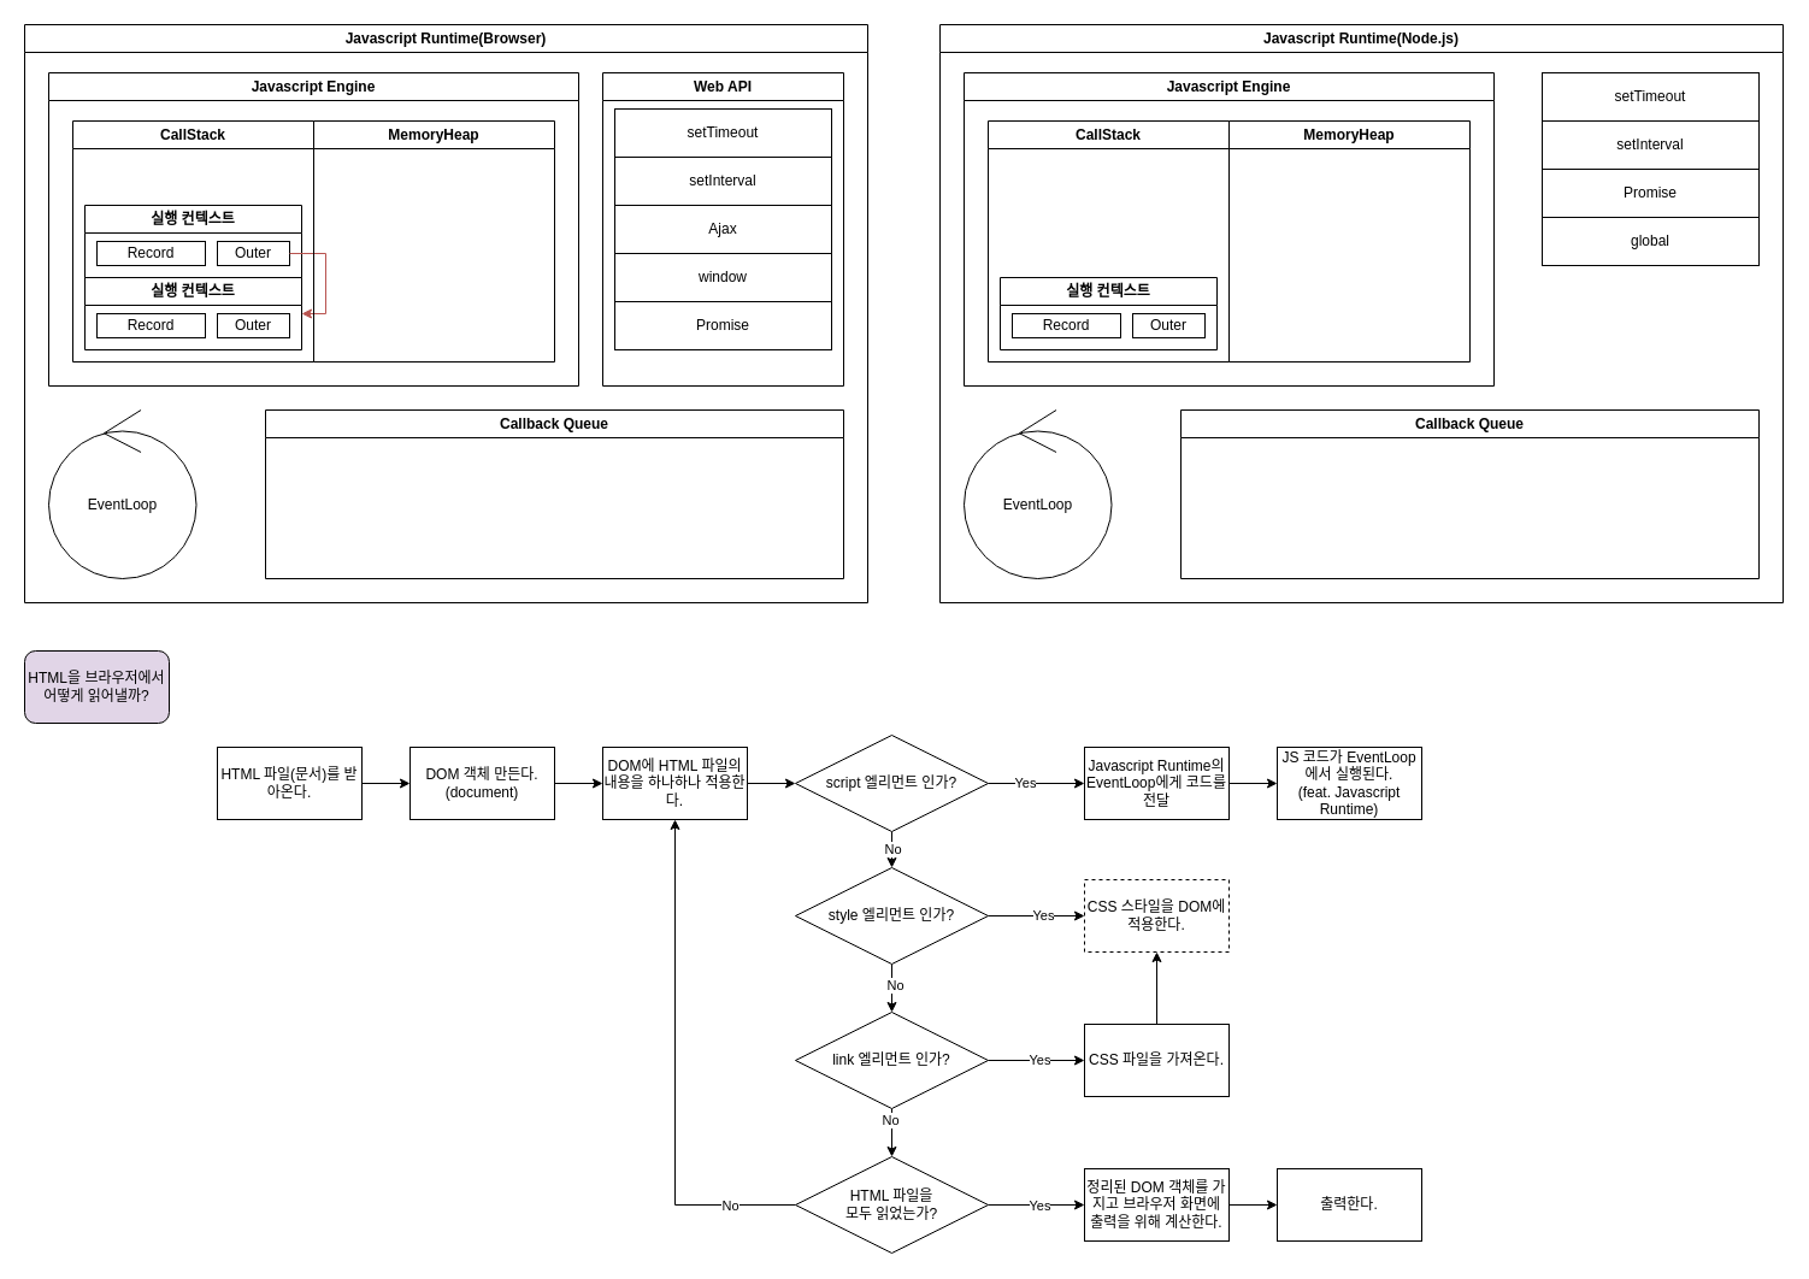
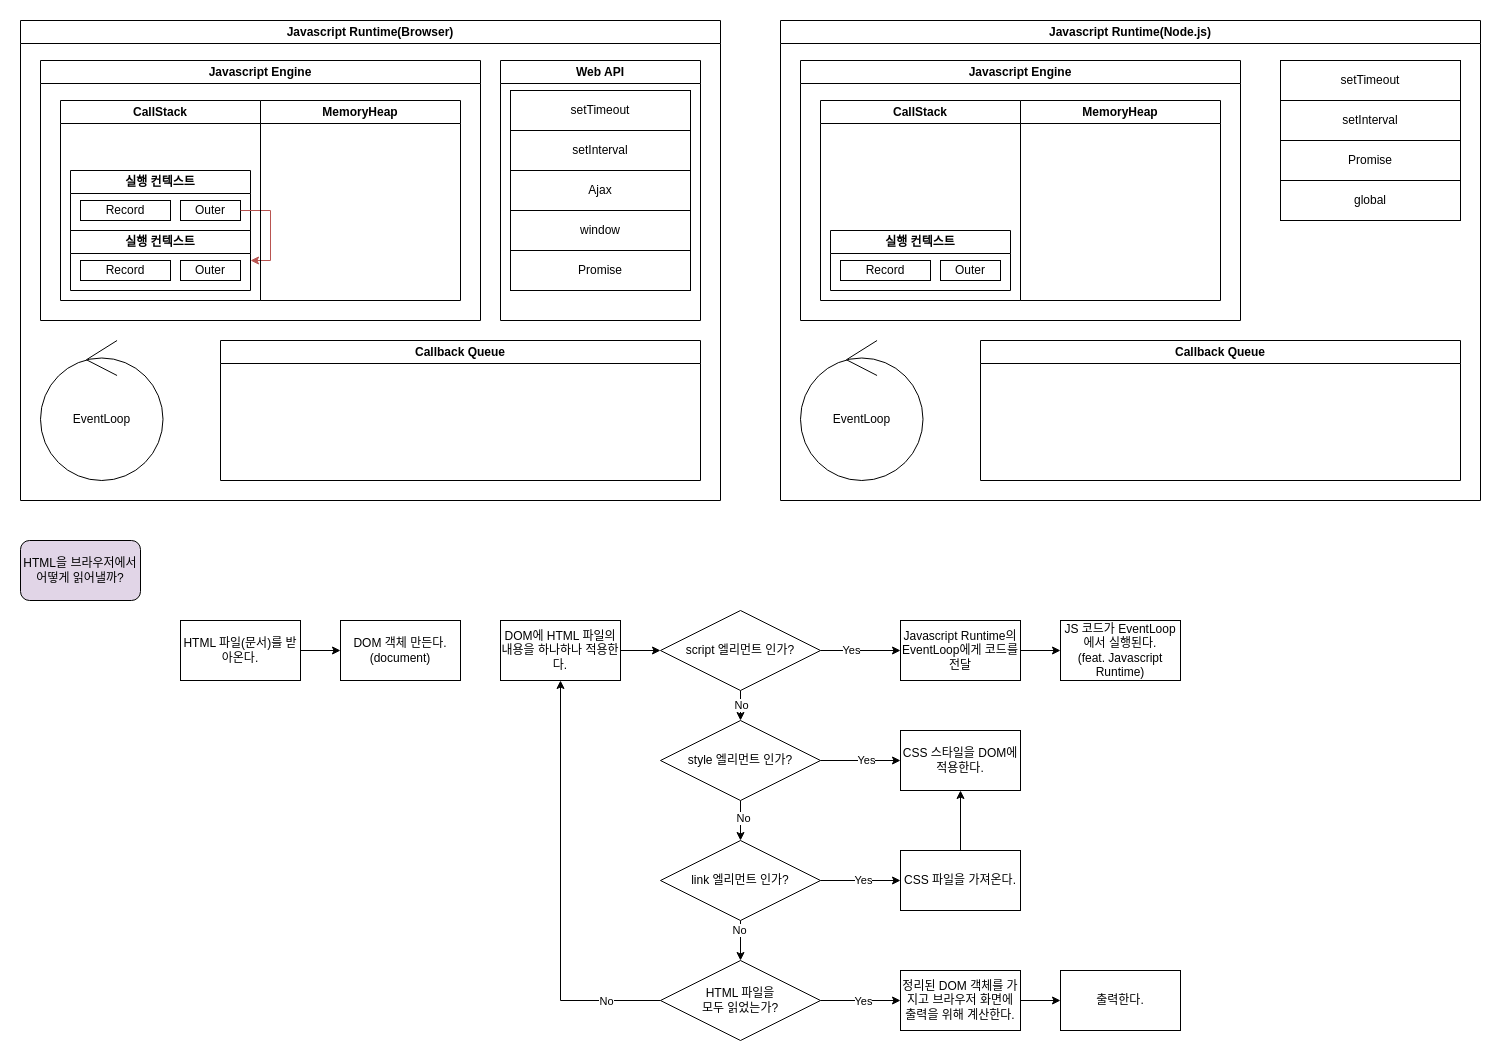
  <mxCell id="0" />
  <mxCell id="1" parent="0" />
  <mxCell id="2" value="Javascript Runtime(Browser)" style="swimlane;whiteSpace=wrap;html=1;" vertex="1" parent="1"><mxGeometry x="20" y="20" width="700" height="480" as="geometry" /></mxCell>
  <mxCell id="3" value="Javascript Engine" style="swimlane;whiteSpace=wrap;html=1;" vertex="1" parent="2"><mxGeometry x="20" y="40" width="440" height="260" as="geometry" /></mxCell>
  <mxCell id="4" value="CallStack" style="swimlane;whiteSpace=wrap;html=1;" vertex="1" parent="3"><mxGeometry x="20" y="40" width="200" height="200" as="geometry" /></mxCell>
  <mxCell id="5" value="실행 컨텍스트" style="swimlane;whiteSpace=wrap;html=1;" vertex="1" parent="4"><mxGeometry x="10" y="130" width="180" height="60" as="geometry" /></mxCell>
  <mxCell id="6" value="Record" style="rounded=0;whiteSpace=wrap;html=1;" vertex="1" parent="5"><mxGeometry x="10" y="30" width="90" height="20" as="geometry" /></mxCell>
  <mxCell id="7" value="Outer" style="rounded=0;whiteSpace=wrap;html=1;" vertex="1" parent="5"><mxGeometry x="110" y="30" width="60" height="20" as="geometry" /></mxCell>
  <mxCell id="8" value="실행 컨텍스트" style="swimlane;whiteSpace=wrap;html=1;" vertex="1" parent="4"><mxGeometry x="10" y="70" width="180" height="60" as="geometry" /></mxCell>
  <mxCell id="9" value="Record" style="rounded=0;whiteSpace=wrap;html=1;" vertex="1" parent="8"><mxGeometry x="10" y="30" width="90" height="20" as="geometry" /></mxCell>
  <mxCell id="10" value="Outer" style="rounded=0;whiteSpace=wrap;html=1;" vertex="1" parent="8"><mxGeometry x="110" y="30" width="60" height="20" as="geometry" /></mxCell>
  <mxCell id="11" style="edgeStyle=orthogonalEdgeStyle;rounded=0;orthogonalLoop=1;jettySize=auto;html=1;exitX=1;exitY=0.5;exitDx=0;exitDy=0;entryX=1;entryY=0.5;entryDx=0;entryDy=0;fillColor=#f8cecc;strokeColor=#b85450;" edge="1" parent="4" source="10" target="5"><mxGeometry relative="1" as="geometry"><Array as="points"><mxPoint x="210" y="110" /><mxPoint x="210" y="160" /></Array></mxGeometry></mxCell>
  <mxCell id="12" value="MemoryHeap" style="swimlane;whiteSpace=wrap;html=1;" vertex="1" parent="3"><mxGeometry x="220" y="40" width="200" height="200" as="geometry" /></mxCell>
  <mxCell id="13" value="Web API" style="swimlane;whiteSpace=wrap;html=1;" vertex="1" parent="2"><mxGeometry x="480" y="40" width="200" height="260" as="geometry" /></mxCell>
  <mxCell id="14" value="setTimeout" style="rounded=0;whiteSpace=wrap;html=1;" vertex="1" parent="13"><mxGeometry x="10" y="30" width="180" height="40" as="geometry" /></mxCell>
  <mxCell id="15" value="setInterval" style="rounded=0;whiteSpace=wrap;html=1;" vertex="1" parent="13"><mxGeometry x="10" y="70" width="180" height="40" as="geometry" /></mxCell>
  <mxCell id="16" value="Ajax" style="rounded=0;whiteSpace=wrap;html=1;" vertex="1" parent="13"><mxGeometry x="10" y="110" width="180" height="40" as="geometry" /></mxCell>
  <mxCell id="17" value="window" style="rounded=0;whiteSpace=wrap;html=1;" vertex="1" parent="13"><mxGeometry x="10" y="150" width="180" height="40" as="geometry" /></mxCell>
  <mxCell id="18" value="Promise" style="rounded=0;whiteSpace=wrap;html=1;" vertex="1" parent="13"><mxGeometry x="10" y="190" width="180" height="40" as="geometry" /></mxCell>
  <mxCell id="19" value="Callback Queue" style="swimlane;whiteSpace=wrap;html=1;" vertex="1" parent="2"><mxGeometry x="200" y="320" width="480" height="140" as="geometry" /></mxCell>
  <mxCell id="20" value="EventLoop" style="ellipse;shape=umlControl;whiteSpace=wrap;html=1;" vertex="1" parent="2"><mxGeometry x="20" y="320" width="122.5" height="140" as="geometry" /></mxCell>
  <mxCell id="21" value="HTML을 브라우저에서 어떻게 읽어낼까?" style="rounded=1;whiteSpace=wrap;html=1;fillColor=#e1d5e7;" vertex="1" parent="1"><mxGeometry x="20" y="540" width="120" height="60" as="geometry" /></mxCell>
  <mxCell id="22" style="edgeStyle=orthogonalEdgeStyle;rounded=0;orthogonalLoop=1;jettySize=auto;html=1;entryX=0;entryY=0.5;entryDx=0;entryDy=0;" edge="1" parent="1" source="23" target="25"><mxGeometry relative="1" as="geometry" /></mxCell>
  <mxCell id="23" value="HTML 파일(문서)를 받아온다." style="rounded=0;whiteSpace=wrap;html=1;" vertex="1" parent="1"><mxGeometry x="180" y="620" width="120" height="60" as="geometry" /></mxCell>
- <mxCell id="24" style="edgeStyle=orthogonalEdgeStyle;rounded=0;orthogonalLoop=1;jettySize=auto;html=1;entryX=0;entryY=0.5;entryDx=0;entryDy=0;" edge="1" parent="1" source="25" target="27"><mxGeometry relative="1" as="geometry" /></mxCell>
  <mxCell id="25" value="DOM 객체 만든다.(document)" style="rounded=0;whiteSpace=wrap;html=1;" vertex="1" parent="1"><mxGeometry x="340" y="620" width="120" height="60" as="geometry" /></mxCell>
  <mxCell id="26" style="edgeStyle=orthogonalEdgeStyle;rounded=0;orthogonalLoop=1;jettySize=auto;html=1;exitX=1;exitY=0.5;exitDx=0;exitDy=0;entryX=0;entryY=0.5;entryDx=0;entryDy=0;" edge="1" parent="1" source="27" target="32"><mxGeometry relative="1" as="geometry" /></mxCell>
  <mxCell id="27" value="DOM에 HTML 파일의 내용을 하나하나 적용한다." style="rounded=0;whiteSpace=wrap;html=1;" vertex="1" parent="1"><mxGeometry x="500" y="620" width="120" height="60" as="geometry" /></mxCell>
  <mxCell id="28" style="edgeStyle=orthogonalEdgeStyle;rounded=0;orthogonalLoop=1;jettySize=auto;html=1;exitX=0.5;exitY=1;exitDx=0;exitDy=0;entryX=0.5;entryY=0;entryDx=0;entryDy=0;" edge="1" parent="1" source="32" target="39"><mxGeometry relative="1" as="geometry" /></mxCell>
  <mxCell id="29" value="No" style="edgeLabel;html=1;align=center;verticalAlign=middle;resizable=0;points=[];" vertex="1" connectable="0" parent="28"><mxGeometry x="-0.061" relative="1" as="geometry"><mxPoint as="offset" /></mxGeometry></mxCell>
  <mxCell id="30" style="edgeStyle=orthogonalEdgeStyle;rounded=0;orthogonalLoop=1;jettySize=auto;html=1;exitX=1;exitY=0.5;exitDx=0;exitDy=0;entryX=0;entryY=0.5;entryDx=0;entryDy=0;" edge="1" parent="1" source="32" target="34"><mxGeometry relative="1" as="geometry" /></mxCell>
  <mxCell id="31" value="Yes" style="edgeLabel;html=1;align=center;verticalAlign=middle;resizable=0;points=[];" vertex="1" connectable="0" parent="30"><mxGeometry x="-0.26" y="1" relative="1" as="geometry"><mxPoint as="offset" /></mxGeometry></mxCell>
  <mxCell id="32" value="script 엘리먼트 인가?" style="rhombus;whiteSpace=wrap;html=1;" vertex="1" parent="1"><mxGeometry x="660" y="610" width="160" height="80" as="geometry" /></mxCell>
  <mxCell id="33" style="edgeStyle=orthogonalEdgeStyle;rounded=0;orthogonalLoop=1;jettySize=auto;html=1;exitX=1;exitY=0.5;exitDx=0;exitDy=0;entryX=0;entryY=0.5;entryDx=0;entryDy=0;" edge="1" parent="1" source="34" target="48"><mxGeometry relative="1" as="geometry" /></mxCell>
  <mxCell id="34" value="Javascript Runtime의 EventLoop에게 코드를 전달" style="rounded=0;whiteSpace=wrap;html=1;" vertex="1" parent="1"><mxGeometry x="900" y="620" width="120" height="60" as="geometry" /></mxCell>
  <mxCell id="35" style="edgeStyle=orthogonalEdgeStyle;rounded=0;orthogonalLoop=1;jettySize=auto;html=1;exitX=0.5;exitY=1;exitDx=0;exitDy=0;entryX=0.5;entryY=0;entryDx=0;entryDy=0;" edge="1" parent="1" source="39" target="44"><mxGeometry relative="1" as="geometry" /></mxCell>
  <mxCell id="36" value="No" style="edgeLabel;html=1;align=center;verticalAlign=middle;resizable=0;points=[];" vertex="1" connectable="0" parent="35"><mxGeometry x="-0.169" y="2" relative="1" as="geometry"><mxPoint as="offset" /></mxGeometry></mxCell>
  <mxCell id="37" style="edgeStyle=orthogonalEdgeStyle;rounded=0;orthogonalLoop=1;jettySize=auto;html=1;exitX=1;exitY=0.5;exitDx=0;exitDy=0;entryX=0;entryY=0.5;entryDx=0;entryDy=0;" edge="1" parent="1" source="39" target="45"><mxGeometry relative="1" as="geometry" /></mxCell>
  <mxCell id="38" value="Yes" style="edgeLabel;html=1;align=center;verticalAlign=middle;resizable=0;points=[];" vertex="1" connectable="0" parent="37"><mxGeometry x="0.116" y="1" relative="1" as="geometry"><mxPoint as="offset" /></mxGeometry></mxCell>
  <mxCell id="39" value="style 엘리먼트 인가?" style="rhombus;whiteSpace=wrap;html=1;" vertex="1" parent="1"><mxGeometry x="660" y="720" width="160" height="80" as="geometry" /></mxCell>
  <mxCell id="40" style="edgeStyle=orthogonalEdgeStyle;rounded=0;orthogonalLoop=1;jettySize=auto;html=1;exitX=1;exitY=0.5;exitDx=0;exitDy=0;entryX=0;entryY=0.5;entryDx=0;entryDy=0;" edge="1" parent="1" source="44" target="47"><mxGeometry relative="1" as="geometry"><mxPoint x="870" y="870" as="targetPoint" /></mxGeometry></mxCell>
  <mxCell id="41" value="Yes" style="edgeLabel;html=1;align=center;verticalAlign=middle;resizable=0;points=[];" vertex="1" connectable="0" parent="40"><mxGeometry x="0.056" y="1" relative="1" as="geometry"><mxPoint as="offset" /></mxGeometry></mxCell>
  <mxCell id="42" style="edgeStyle=orthogonalEdgeStyle;rounded=0;orthogonalLoop=1;jettySize=auto;html=1;exitX=0.5;exitY=1;exitDx=0;exitDy=0;entryX=0.5;entryY=0;entryDx=0;entryDy=0;" edge="1" parent="1" source="44" target="53"><mxGeometry relative="1" as="geometry" /></mxCell>
  <mxCell id="43" value="No" style="edgeLabel;html=1;align=center;verticalAlign=middle;resizable=0;points=[];" vertex="1" connectable="0" parent="42"><mxGeometry x="-0.529" y="-2" relative="1" as="geometry"><mxPoint as="offset" /></mxGeometry></mxCell>
  <mxCell id="44" value="link 엘리먼트 인가?" style="rhombus;whiteSpace=wrap;html=1;" vertex="1" parent="1"><mxGeometry x="660" y="840" width="160" height="80" as="geometry" /></mxCell>
- <mxCell id="45" value="CSS 스타일을 DOM에 적용한다." style="rounded=0;whiteSpace=wrap;html=1;dashed=1;" vertex="1" parent="1"><mxGeometry x="900" y="730" width="120" height="60" as="geometry" /></mxCell>
+ <mxCell id="45" value="CSS 스타일을 DOM에 적용한다." style="rounded=0;whiteSpace=wrap;html=1;" vertex="1" parent="1"><mxGeometry x="900" y="730" width="120" height="60" as="geometry" /></mxCell>
  <mxCell id="46" style="edgeStyle=orthogonalEdgeStyle;rounded=0;orthogonalLoop=1;jettySize=auto;html=1;exitX=0.5;exitY=0;exitDx=0;exitDy=0;entryX=0.5;entryY=1;entryDx=0;entryDy=0;" edge="1" parent="1" source="47" target="45"><mxGeometry relative="1" as="geometry" /></mxCell>
  <mxCell id="47" value="CSS 파일을 가져온다." style="rounded=0;whiteSpace=wrap;html=1;" vertex="1" parent="1"><mxGeometry x="900" y="850" width="120" height="60" as="geometry" /></mxCell>
  <mxCell id="48" value="JS 코드가 EventLoop에서 실행된다.&lt;div&gt;(feat. Javascript Runtime)&lt;/div&gt;" style="rounded=0;whiteSpace=wrap;html=1;" vertex="1" parent="1"><mxGeometry x="1060" y="620" width="120" height="60" as="geometry" /></mxCell>
  <mxCell id="49" style="edgeStyle=orthogonalEdgeStyle;rounded=0;orthogonalLoop=1;jettySize=auto;html=1;exitX=0;exitY=0.5;exitDx=0;exitDy=0;entryX=0.5;entryY=1;entryDx=0;entryDy=0;" edge="1" parent="1" source="53" target="27"><mxGeometry relative="1" as="geometry" /></mxCell>
  <mxCell id="50" value="No" style="edgeLabel;html=1;align=center;verticalAlign=middle;resizable=0;points=[];" vertex="1" connectable="0" parent="49"><mxGeometry x="-0.738" relative="1" as="geometry"><mxPoint as="offset" /></mxGeometry></mxCell>
  <mxCell id="51" style="edgeStyle=orthogonalEdgeStyle;rounded=0;orthogonalLoop=1;jettySize=auto;html=1;exitX=1;exitY=0.5;exitDx=0;exitDy=0;entryX=0;entryY=0.5;entryDx=0;entryDy=0;" edge="1" parent="1" source="53" target="55"><mxGeometry relative="1" as="geometry" /></mxCell>
  <mxCell id="52" value="Yes" style="edgeLabel;html=1;align=center;verticalAlign=middle;resizable=0;points=[];" vertex="1" connectable="0" parent="51"><mxGeometry x="0.039" relative="1" as="geometry"><mxPoint as="offset" /></mxGeometry></mxCell>
  <mxCell id="53" value="HTML 파일을&lt;div&gt;모두 읽었는가?&lt;/div&gt;" style="rhombus;whiteSpace=wrap;html=1;" vertex="1" parent="1"><mxGeometry x="660" y="960" width="160" height="80" as="geometry" /></mxCell>
  <mxCell id="54" style="edgeStyle=orthogonalEdgeStyle;rounded=0;orthogonalLoop=1;jettySize=auto;html=1;exitX=1;exitY=0.5;exitDx=0;exitDy=0;entryX=0;entryY=0.5;entryDx=0;entryDy=0;" edge="1" parent="1" source="55" target="56"><mxGeometry relative="1" as="geometry" /></mxCell>
  <mxCell id="55" value="정리된 DOM 객체를 가지고 브라우저 화면에 출력을 위해 계산한다." style="rounded=0;whiteSpace=wrap;html=1;" vertex="1" parent="1"><mxGeometry x="900" y="970" width="120" height="60" as="geometry" /></mxCell>
  <mxCell id="56" value="출력한다." style="rounded=0;whiteSpace=wrap;html=1;" vertex="1" parent="1"><mxGeometry x="1060" y="970" width="120" height="60" as="geometry" /></mxCell>
  <mxCell id="57" value="Javascript Runtime(Node.js)" style="swimlane;whiteSpace=wrap;html=1;" vertex="1" parent="1"><mxGeometry x="780" y="20" width="700" height="480" as="geometry" /></mxCell>
  <mxCell id="58" value="Javascript Engine" style="swimlane;whiteSpace=wrap;html=1;" vertex="1" parent="57"><mxGeometry x="20" y="40" width="440" height="260" as="geometry" /></mxCell>
  <mxCell id="59" value="CallStack" style="swimlane;whiteSpace=wrap;html=1;" vertex="1" parent="58"><mxGeometry x="20" y="40" width="200" height="200" as="geometry" /></mxCell>
  <mxCell id="60" value="실행 컨텍스트" style="swimlane;whiteSpace=wrap;html=1;" vertex="1" parent="59"><mxGeometry x="10" y="130" width="180" height="60" as="geometry" /></mxCell>
  <mxCell id="61" value="Record" style="rounded=0;whiteSpace=wrap;html=1;" vertex="1" parent="60"><mxGeometry x="10" y="30" width="90" height="20" as="geometry" /></mxCell>
  <mxCell id="62" value="Outer" style="rounded=0;whiteSpace=wrap;html=1;" vertex="1" parent="60"><mxGeometry x="110" y="30" width="60" height="20" as="geometry" /></mxCell>
  <mxCell id="63" value="MemoryHeap" style="swimlane;whiteSpace=wrap;html=1;" vertex="1" parent="58"><mxGeometry x="220" y="40" width="200" height="200" as="geometry" /></mxCell>
  <mxCell id="64" value="Callback Queue" style="swimlane;whiteSpace=wrap;html=1;" vertex="1" parent="57"><mxGeometry x="200" y="320" width="480" height="140" as="geometry" /></mxCell>
  <mxCell id="65" value="EventLoop" style="ellipse;shape=umlControl;whiteSpace=wrap;html=1;" vertex="1" parent="57"><mxGeometry x="20" y="320" width="122.5" height="140" as="geometry" /></mxCell>
  <mxCell id="66" value="setTimeout" style="rounded=0;whiteSpace=wrap;html=1;" vertex="1" parent="57"><mxGeometry x="500" y="40" width="180" height="40" as="geometry" /></mxCell>
  <mxCell id="67" value="setInterval" style="rounded=0;whiteSpace=wrap;html=1;" vertex="1" parent="57"><mxGeometry x="500" y="80" width="180" height="40" as="geometry" /></mxCell>
  <mxCell id="68" value="Promise" style="rounded=0;whiteSpace=wrap;html=1;" vertex="1" parent="57"><mxGeometry x="500" y="120" width="180" height="40" as="geometry" /></mxCell>
  <mxCell id="69" value="global" style="rounded=0;whiteSpace=wrap;html=1;" vertex="1" parent="57"><mxGeometry x="500" y="160" width="180" height="40" as="geometry" /></mxCell>
